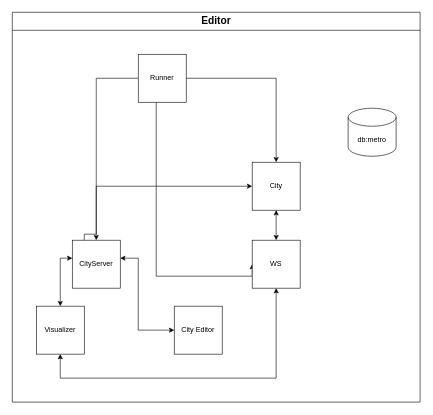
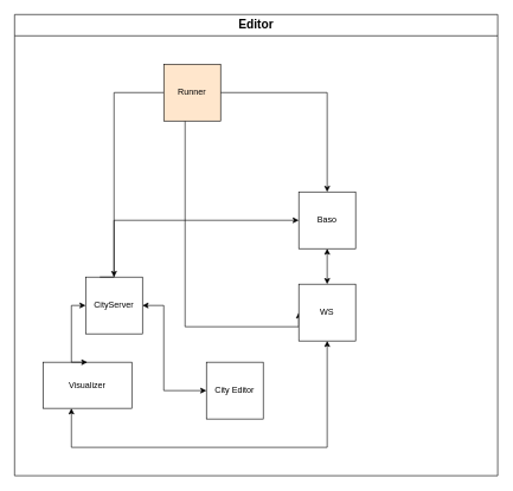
  <mxCell id="0" />
  <mxCell id="1" parent="0" />
  <mxCell id="2" style="edgeStyle=orthogonalEdgeStyle;rounded=0;orthogonalLoop=1;jettySize=auto;html=1;entryX=0.5;entryY=0;entryDx=0;entryDy=0;" edge="1" parent="1" source="5" target="13"><mxGeometry relative="1" as="geometry" /></mxCell>
  <mxCell id="3" style="edgeStyle=orthogonalEdgeStyle;rounded=0;orthogonalLoop=1;jettySize=auto;html=1;entryX=0.5;entryY=0;entryDx=0;entryDy=0;" edge="1" parent="1" source="5" target="9"><mxGeometry relative="1" as="geometry" /></mxCell>
  <mxCell id="4" style="edgeStyle=orthogonalEdgeStyle;rounded=0;orthogonalLoop=1;jettySize=auto;html=1;entryX=0;entryY=0.5;entryDx=0;entryDy=0;" edge="1" parent="1" source="5" target="10"><mxGeometry relative="1" as="geometry"><Array as="points"><mxPoint x="260" y="460" /></Array></mxGeometry></mxCell>
- <mxCell id="5" value="Runner" style="whiteSpace=wrap;html=1;aspect=fixed;" vertex="1" parent="1"><mxGeometry x="230" y="90" width="80" height="80" as="geometry" /></mxCell>
+ <mxCell id="5" value="Runner" style="whiteSpace=wrap;html=1;aspect=fixed;fillColor=#ffe6cc;" vertex="1" parent="1"><mxGeometry x="230" y="90" width="80" height="80" as="geometry" /></mxCell>
  <mxCell id="6" value="&lt;font style=&quot;font-size: 17px;&quot;&gt;Editor&lt;/font&gt;" style="swimlane;whiteSpace=wrap;html=1;startSize=30;" vertex="1" parent="1"><mxGeometry x="20" y="20" width="680" height="650" as="geometry" /></mxCell>
- <mxCell id="7" value="Visualizer" style="whiteSpace=wrap;html=1;aspect=fixed;" vertex="1" parent="6"><mxGeometry x="40" y="490" width="80" height="80" as="geometry" /></mxCell>
- <mxCell id="8" value="db:metro" style="shape=cylinder3;whiteSpace=wrap;html=1;boundedLbl=1;backgroundOutline=1;size=15;" vertex="1" parent="6"><mxGeometry x="560" y="160" width="80" height="80" as="geometry" /></mxCell>
- <mxCell id="9" value="City" style="rounded=0;whiteSpace=wrap;html=1;" vertex="1" parent="6"><mxGeometry x="400" y="250" width="80" height="80" as="geometry" /></mxCell>
+ <mxCell id="7" value="Visualizer" style="whiteSpace=wrap;html=1;aspect=fixed;" vertex="1" parent="6"><mxGeometry x="40" y="490" width="125" height="65" as="geometry" /></mxCell>
+ <mxCell id="9" value="Baso" style="rounded=0;whiteSpace=wrap;html=1;" vertex="1" parent="6"><mxGeometry x="400" y="250" width="80" height="80" as="geometry" /></mxCell>
  <mxCell id="10" value="WS" style="whiteSpace=wrap;html=1;aspect=fixed;" vertex="1" parent="6"><mxGeometry x="400" y="380" width="80" height="80" as="geometry" /></mxCell>
  <mxCell id="11" style="edgeStyle=orthogonalEdgeStyle;rounded=0;orthogonalLoop=1;jettySize=auto;html=1;entryX=0.5;entryY=1;entryDx=0;entryDy=0;startArrow=classic;startFill=1;" edge="1" parent="6" source="10" target="9"><mxGeometry relative="1" as="geometry" /></mxCell>
  <mxCell id="12" style="edgeStyle=orthogonalEdgeStyle;rounded=0;orthogonalLoop=1;jettySize=auto;html=1;entryX=0.5;entryY=1;entryDx=0;entryDy=0;startArrow=classic;startFill=1;" edge="1" parent="6" source="7" target="10"><mxGeometry relative="1" as="geometry"><Array as="points"><mxPoint x="80" y="610" /><mxPoint x="440" y="610" /></Array></mxGeometry></mxCell>
- <mxCell id="13" value="CityServer" style="whiteSpace=wrap;html=1;aspect=fixed;" vertex="1" parent="6"><mxGeometry x="100" y="380" width="80" height="80" as="geometry" /></mxCell>
+ <mxCell id="13" value="CityServer" style="whiteSpace=wrap;html=1;aspect=fixed;" vertex="1" parent="6"><mxGeometry x="100" y="370" width="80" height="80" as="geometry" /></mxCell>
  <mxCell id="14" style="edgeStyle=orthogonalEdgeStyle;rounded=0;orthogonalLoop=1;jettySize=auto;html=1;entryX=0.5;entryY=0;entryDx=0;entryDy=0;startArrow=classic;startFill=1;" edge="1" parent="6" source="13" target="7"><mxGeometry relative="1" as="geometry"><Array as="points"><mxPoint x="80" y="410" /></Array></mxGeometry></mxCell>
  <mxCell id="15" style="edgeStyle=orthogonalEdgeStyle;rounded=0;orthogonalLoop=1;jettySize=auto;html=1;entryX=0;entryY=0.5;entryDx=0;entryDy=0;exitX=0.25;exitY=0;exitDx=0;exitDy=0;" edge="1" parent="6" source="13" target="9"><mxGeometry relative="1" as="geometry"><Array as="points"><mxPoint x="140" y="370" /><mxPoint x="140" y="290" /></Array></mxGeometry></mxCell>
  <mxCell id="16" value="" style="edgeStyle=orthogonalEdgeStyle;rounded=0;orthogonalLoop=1;jettySize=auto;html=1;startArrow=classic;startFill=1;" edge="1" parent="1" source="13" target="17"><mxGeometry relative="1" as="geometry"><mxPoint x="230" y="550" as="targetPoint" /><mxPoint x="180" y="430" as="sourcePoint" /><Array as="points"><mxPoint x="230" y="430" /></Array></mxGeometry></mxCell>
  <mxCell id="17" value="City Editor" style="whiteSpace=wrap;html=1;aspect=fixed;" vertex="1" parent="1"><mxGeometry x="290" y="510" width="80" height="80" as="geometry" /></mxCell>
